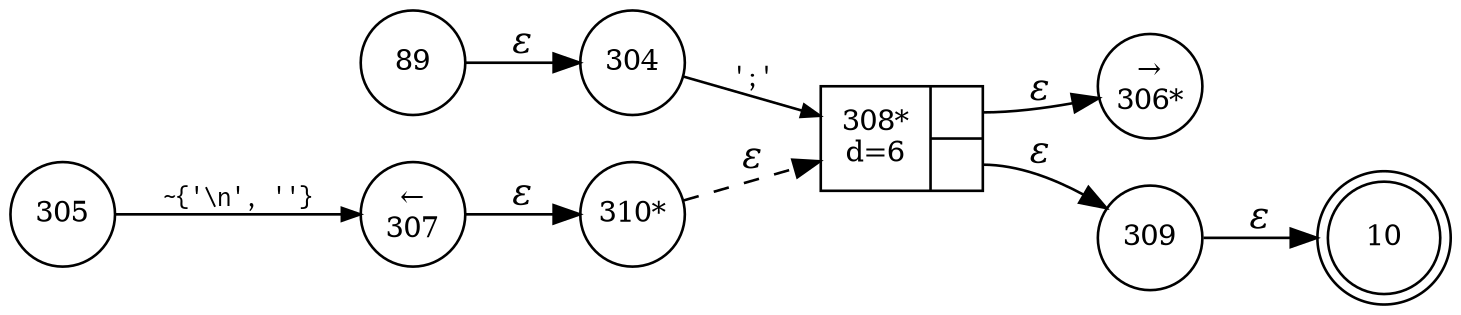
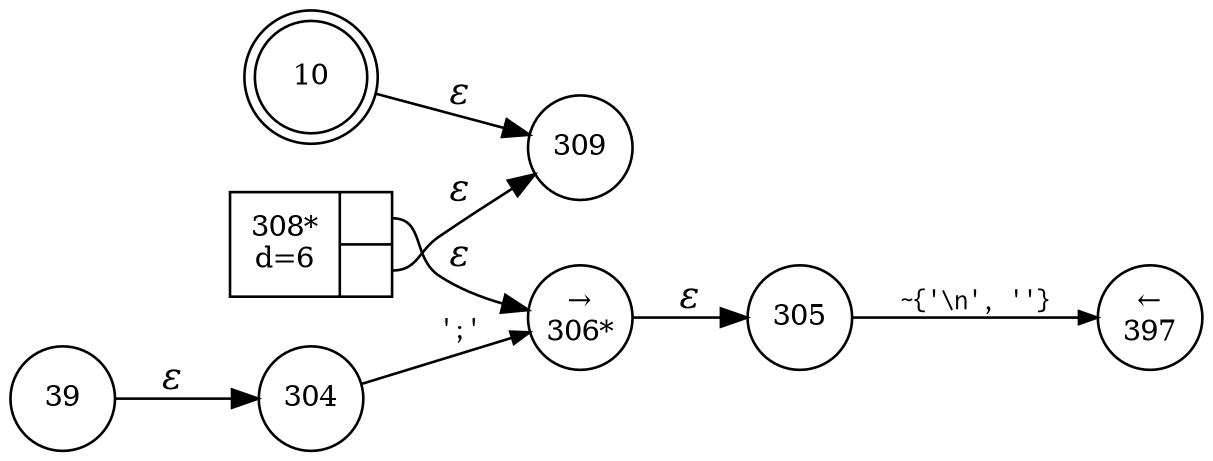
  digraph {
    rankdir=LR
    node [fixedsize=true fontsize=11 shape=circle peripheries=1]
    edge [fontname="Times-Italic"]
    n1 [label=10 shape=doublecircle width=.6 peripheries=""]
    n2 [label=304 width=.55]
    n3 [fixedsize=false label="{308*\nd=6|{<p0>|<p1>}}" shape=record]
    n4 [label="&rarr;\n306*" width=.55]
    n5 [label=309 width=.55]
    n6 [label=305 width=.55]
-   n7 [label="&larr;\n307" width=.55]
-   n8 [label="310*" width=.55]
-   n9 [label=89 width=.55]
-   n2 -> n3 [arrowhead=normal arrowsize=.7 fontname=Courier fontsize=11 label="';'"]
+   n7 [label="&larr;\n397" width=.55]
+   n9 [label=39 width=.55]
+   n2 -> n4 [arrowhead=normal arrowsize=.7 fontname=Courier fontsize=11 label="';'"]
    n3 -> n4 [label="&epsilon;" tailport=p0]
    n3 -> n5 [label="&epsilon;" tailport=p1]
-   n5 -> n1 [label="&epsilon;"]
+   n4 -> n6 [label="&epsilon;"]
+   n1 -> n5 [label="&epsilon;"]
    n6 -> n7 [arrowhead=normal arrowsize=.7 fontname=Courier fontsize=11 label="~{'\\n', ''}"]
-   n7 -> n8 [label="&epsilon;"]
-   n8 -> n3 [label="&epsilon;" style=dashed]
    n9 -> n2 [label="&epsilon;"]
  }
